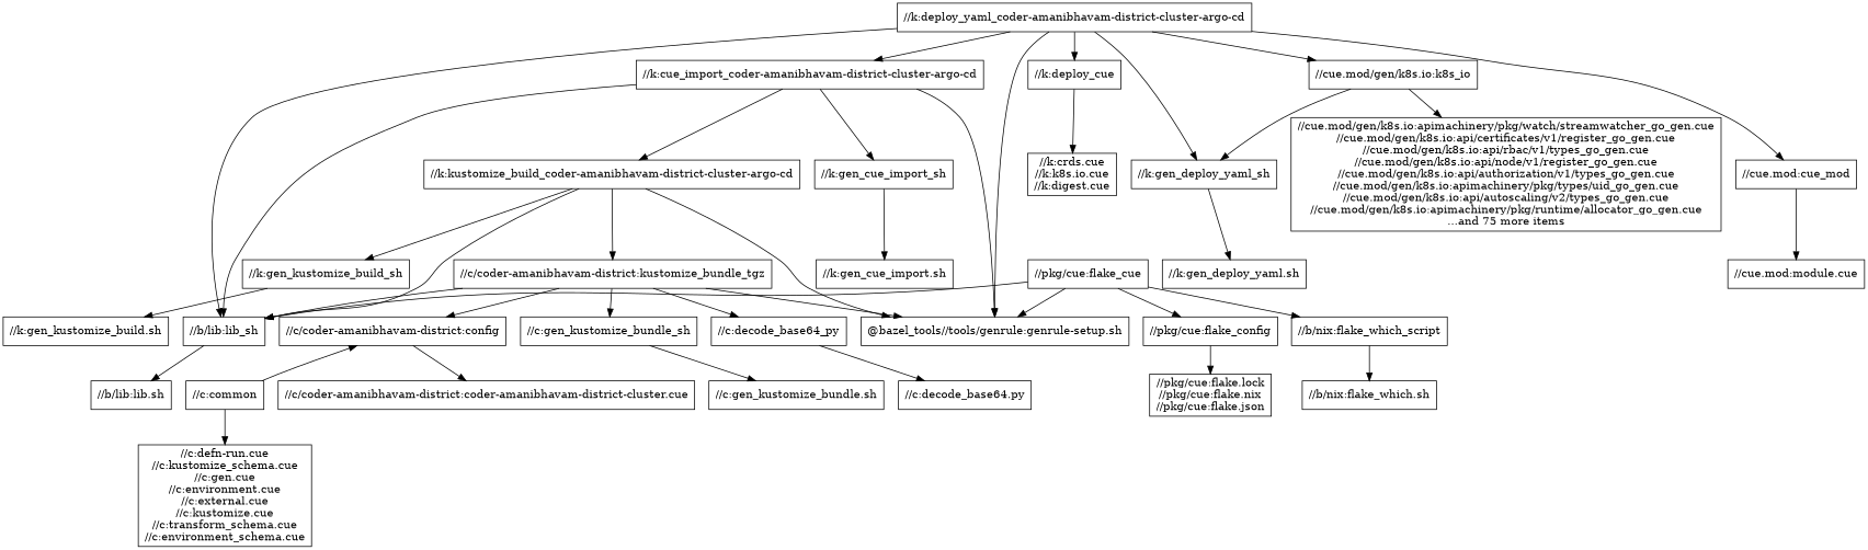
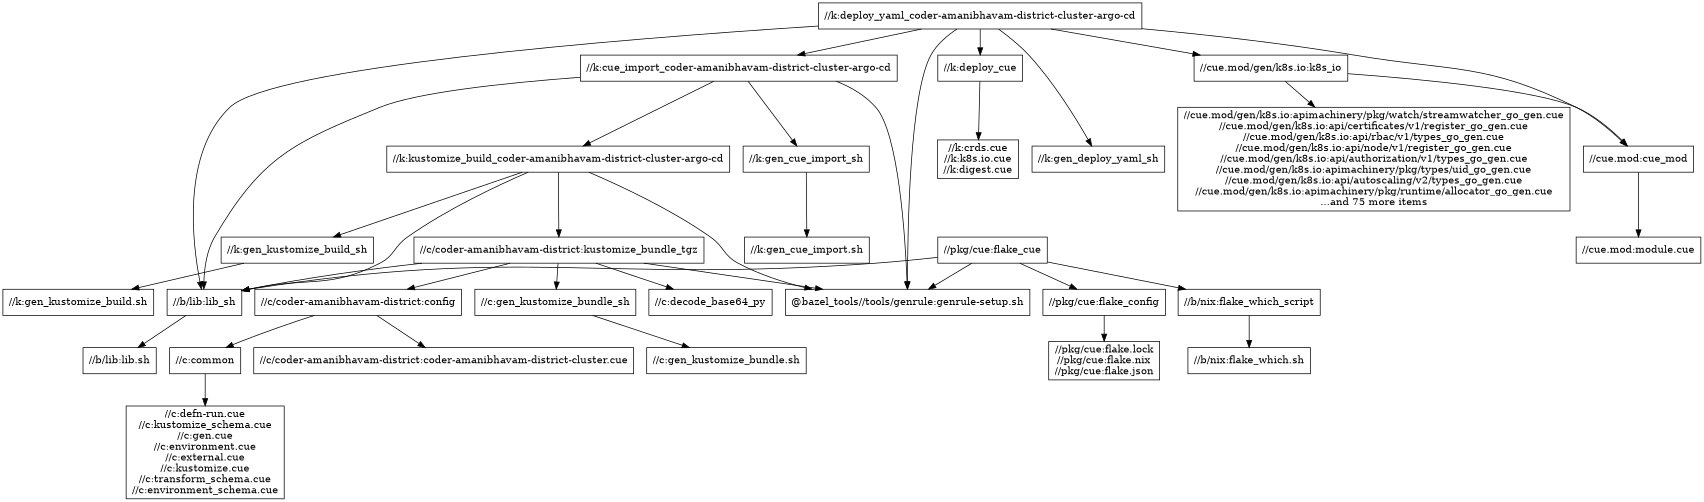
  digraph {
    node [shape=box]
    "//k:deploy_yaml_coder-amanibhavam-district-cluster-argo-cd"
    "//k:cue_import_coder-amanibhavam-district-cluster-argo-cd"
    "//k:deploy_cue"
    "//k:gen_deploy_yaml_sh"
    "//cue.mod:cue_mod"
    "//cue.mod/gen/k8s.io:k8s_io"
    "//b/lib:lib_sh"
    "@bazel_tools//tools/genrule:genrule-setup.sh"
    "//k:kustomize_build_coder-amanibhavam-district-cluster-argo-cd"
    "//k:gen_cue_import_sh"
    "//k:crds.cue\n//k:k8s.io.cue\n//k:digest.cue"
-   "//k:gen_deploy_yaml.sh"
    "//cue.mod:module.cue"
    "//cue.mod/gen/k8s.io:apimachinery/pkg/watch/streamwatcher_go_gen.cue\n//cue.mod/gen/k8s.io:api/certificates/v1/register_go_gen.cue\n//cue.mod/gen/k8s.io:api/rbac/v1/types_go_gen.cue\n//cue.mod/gen/k8s.io:api/node/v1/register_go_gen.cue\n//cue.mod/gen/k8s.io:api/authorization/v1/types_go_gen.cue\n//cue.mod/gen/k8s.io:apimachinery/pkg/types/uid_go_gen.cue\n//cue.mod/gen/k8s.io:api/autoscaling/v2/types_go_gen.cue\n//cue.mod/gen/k8s.io:apimachinery/pkg/runtime/allocator_go_gen.cue\n...and 75 more items"
    "//b/lib:lib.sh"
    "//k:gen_kustomize_build_sh"
    "//c/coder-amanibhavam-district:kustomize_bundle_tgz"
    "//k:gen_cue_import.sh"
    "//k:gen_kustomize_build.sh"
    "//c/coder-amanibhavam-district:config"
    "//c:gen_kustomize_bundle_sh"
    "//c:decode_base64_py"
    "//c/coder-amanibhavam-district:coder-amanibhavam-district-cluster.cue"
    "//c:common"
    "//c:gen_kustomize_bundle.sh"
-   "//c:decode_base64.py"
    "//c:defn-run.cue\n//c:kustomize_schema.cue\n//c:gen.cue\n//c:environment.cue\n//c:external.cue\n//c:kustomize.cue\n//c:transform_schema.cue\n//c:environment_schema.cue"
    "//pkg/cue:flake_cue"
    "//pkg/cue:flake_config"
    "//b/nix:flake_which_script"
    "//pkg/cue:flake.lock\n//pkg/cue:flake.nix\n//pkg/cue:flake.json"
    "//b/nix:flake_which.sh"
    "//k:deploy_yaml_coder-amanibhavam-district-cluster-argo-cd" -> "//k:cue_import_coder-amanibhavam-district-cluster-argo-cd"
    "//k:deploy_yaml_coder-amanibhavam-district-cluster-argo-cd" -> "//k:deploy_cue"
    "//k:deploy_yaml_coder-amanibhavam-district-cluster-argo-cd" -> "//k:gen_deploy_yaml_sh"
    "//k:deploy_yaml_coder-amanibhavam-district-cluster-argo-cd" -> "//cue.mod:cue_mod"
    "//k:deploy_yaml_coder-amanibhavam-district-cluster-argo-cd" -> "//cue.mod/gen/k8s.io:k8s_io"
    "//k:deploy_yaml_coder-amanibhavam-district-cluster-argo-cd" -> "//b/lib:lib_sh"
    "//k:deploy_yaml_coder-amanibhavam-district-cluster-argo-cd" -> "@bazel_tools//tools/genrule:genrule-setup.sh"
    "//k:cue_import_coder-amanibhavam-district-cluster-argo-cd" -> "//b/lib:lib_sh"
    "//k:cue_import_coder-amanibhavam-district-cluster-argo-cd" -> "@bazel_tools//tools/genrule:genrule-setup.sh"
    "//k:cue_import_coder-amanibhavam-district-cluster-argo-cd" -> "//k:kustomize_build_coder-amanibhavam-district-cluster-argo-cd"
    "//k:cue_import_coder-amanibhavam-district-cluster-argo-cd" -> "//k:gen_cue_import_sh"
    "//k:deploy_cue" -> "//k:crds.cue\n//k:k8s.io.cue\n//k:digest.cue"
-   "//k:gen_deploy_yaml_sh" -> "//k:gen_deploy_yaml.sh"
    "//cue.mod:cue_mod" -> "//cue.mod:module.cue"
-   "//cue.mod/gen/k8s.io:k8s_io" -> "//k:gen_deploy_yaml_sh"
+   "//cue.mod/gen/k8s.io:k8s_io" -> "//cue.mod:cue_mod"
    "//cue.mod/gen/k8s.io:k8s_io" -> "//cue.mod/gen/k8s.io:apimachinery/pkg/watch/streamwatcher_go_gen.cue\n//cue.mod/gen/k8s.io:api/certificates/v1/register_go_gen.cue\n//cue.mod/gen/k8s.io:api/rbac/v1/types_go_gen.cue\n//cue.mod/gen/k8s.io:api/node/v1/register_go_gen.cue\n//cue.mod/gen/k8s.io:api/authorization/v1/types_go_gen.cue\n//cue.mod/gen/k8s.io:apimachinery/pkg/types/uid_go_gen.cue\n//cue.mod/gen/k8s.io:api/autoscaling/v2/types_go_gen.cue\n//cue.mod/gen/k8s.io:apimachinery/pkg/runtime/allocator_go_gen.cue\n...and 75 more items"
    "//b/lib:lib_sh" -> "//b/lib:lib.sh"
    "//k:kustomize_build_coder-amanibhavam-district-cluster-argo-cd" -> "//b/lib:lib_sh"
    "//k:kustomize_build_coder-amanibhavam-district-cluster-argo-cd" -> "@bazel_tools//tools/genrule:genrule-setup.sh"
    "//k:kustomize_build_coder-amanibhavam-district-cluster-argo-cd" -> "//k:gen_kustomize_build_sh"
    "//k:kustomize_build_coder-amanibhavam-district-cluster-argo-cd" -> "//c/coder-amanibhavam-district:kustomize_bundle_tgz"
    "//k:gen_cue_import_sh" -> "//k:gen_cue_import.sh"
    "//k:gen_kustomize_build_sh" -> "//k:gen_kustomize_build.sh"
    "//c/coder-amanibhavam-district:kustomize_bundle_tgz" -> "//b/lib:lib_sh"
    "//c/coder-amanibhavam-district:kustomize_bundle_tgz" -> "@bazel_tools//tools/genrule:genrule-setup.sh"
    "//c/coder-amanibhavam-district:kustomize_bundle_tgz" -> "//c/coder-amanibhavam-district:config"
    "//c/coder-amanibhavam-district:kustomize_bundle_tgz" -> "//c:gen_kustomize_bundle_sh"
    "//c/coder-amanibhavam-district:kustomize_bundle_tgz" -> "//c:decode_base64_py"
    "//c/coder-amanibhavam-district:config" -> "//c/coder-amanibhavam-district:coder-amanibhavam-district-cluster.cue"
-   "//c:common" -> "//c/coder-amanibhavam-district:config"
+   "//c/coder-amanibhavam-district:config" -> "//c:common"
    "//c:gen_kustomize_bundle_sh" -> "//c:gen_kustomize_bundle.sh"
-   "//c:decode_base64_py" -> "//c:decode_base64.py"
    "//c:common" -> "//c:defn-run.cue\n//c:kustomize_schema.cue\n//c:gen.cue\n//c:environment.cue\n//c:external.cue\n//c:kustomize.cue\n//c:transform_schema.cue\n//c:environment_schema.cue"
    "//pkg/cue:flake_cue" -> "//b/lib:lib_sh"
    "//pkg/cue:flake_cue" -> "@bazel_tools//tools/genrule:genrule-setup.sh"
    "//pkg/cue:flake_cue" -> "//pkg/cue:flake_config"
    "//pkg/cue:flake_cue" -> "//b/nix:flake_which_script"
    "//pkg/cue:flake_config" -> "//pkg/cue:flake.lock\n//pkg/cue:flake.nix\n//pkg/cue:flake.json"
    "//b/nix:flake_which_script" -> "//b/nix:flake_which.sh"
  }
